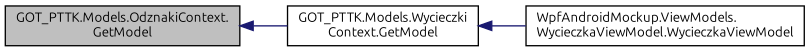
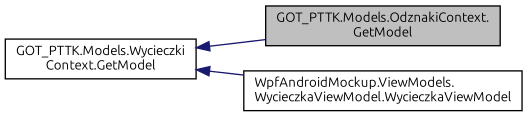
  digraph {
    rankdir=LR
    fontname=Ubuntu
    node [color=black fillcolor=white fontname=Ubuntu fontsize=10 shape=record style=filled]
    edge [color=midnightblue dir=back fontname=Ubuntu fontsize=10 labelfontname=Helvetica labelfontsize=10 style=solid]
    n1 [fillcolor=grey75 fontcolor=black height=0.2 label="GOT_PTTK.Models.OdznakiContext.\lGetModel" width=0.4]
    n2 [height=0.2 label="GOT_PTTK.Models.Wycieczki\lContext.GetModel" width=0.4]
    n3 [height=0.2 label="WpfAndroidMockup.ViewModels.\lWycieczkaViewModel.WycieczkaViewModel" width=0.4]
-   n1 -> n2
+   n2 -> n1
    n2 -> n3
  }
